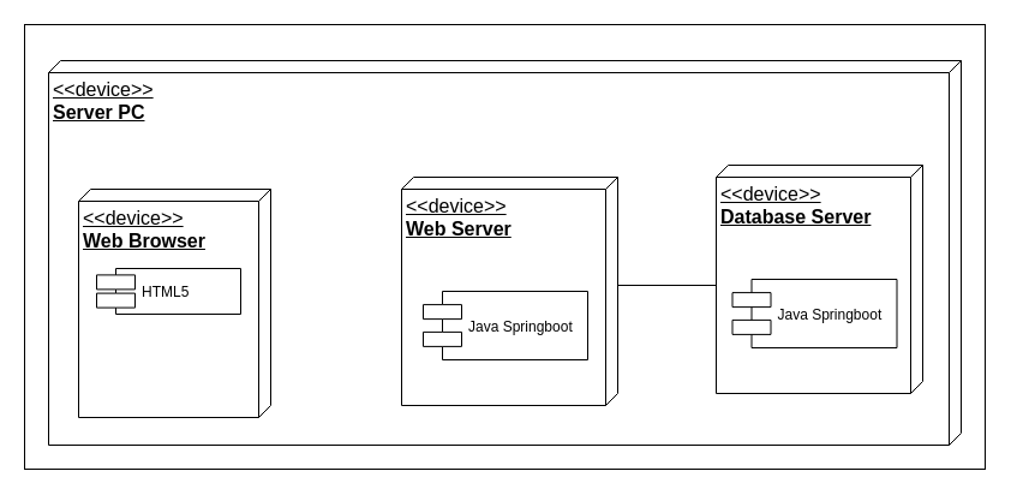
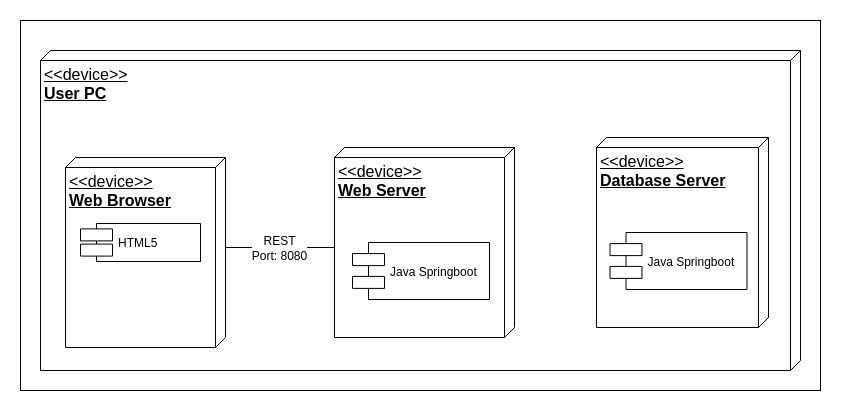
  <mxCell id="0" />
  <mxCell id="1" parent="0" />
  <mxCell id="2" value="" style="rounded=0;whiteSpace=wrap;html=1;" vertex="1" parent="1"><mxGeometry x="20" y="20" width="800" height="370" as="geometry" /></mxCell>
- <mxCell id="3" value="&lt;font style=&quot;font-size: 16px&quot;&gt;&amp;lt;&amp;lt;device&amp;gt;&amp;gt;&lt;br&gt;&lt;b&gt;Server PC&lt;/b&gt;&lt;/font&gt;" style="verticalAlign=top;align=left;spacingTop=8;spacingLeft=2;spacingRight=12;shape=cube;size=10;direction=south;fontStyle=4;html=1;" vertex="1" parent="1"><mxGeometry x="40" y="50" width="760" height="320" as="geometry" /></mxCell>
+ <mxCell id="3" value="&lt;font style=&quot;font-size: 16px&quot;&gt;&amp;lt;&amp;lt;device&amp;gt;&amp;gt;&lt;br&gt;&lt;b&gt;User PC&lt;/b&gt;&lt;/font&gt;" style="verticalAlign=top;align=left;spacingTop=8;spacingLeft=2;spacingRight=12;shape=cube;size=10;direction=south;fontStyle=4;html=1;" vertex="1" parent="1"><mxGeometry x="40" y="50" width="760" height="320" as="geometry" /></mxCell>
+ <mxCell id="4" value="" style="edgeStyle=orthogonalEdgeStyle;orthogonalLoop=1;jettySize=auto;html=1;startArrow=none;startFill=0;startSize=12;endArrow=none;endFill=0;endSize=12;strokeColor=#000000;strokeWidth=1;align=left;entryX=0;entryY=0;entryDx=100;entryDy=160;entryPerimeter=0;exitX=0;exitY=0;exitDx=90;exitDy=0;exitPerimeter=0;" edge="1" parent="1" source="6" target="8"><mxGeometry relative="1" as="geometry" /></mxCell>
+ <mxCell id="5" value="REST &lt;br&gt;Port: 8080" style="text;html=1;resizable=0;points=[];align=center;verticalAlign=middle;labelBackgroundColor=#ffffff;" vertex="1" connectable="0" parent="4"><mxGeometry x="0.281" y="-1" relative="1" as="geometry"><mxPoint x="-30" y="-1" as="offset" /></mxGeometry></mxCell>
  <mxCell id="6" value="&lt;font style=&quot;font-size: 16px&quot;&gt;&amp;lt;&amp;lt;device&amp;gt;&amp;gt;&lt;br&gt;&lt;b&gt;Web Browser&lt;/b&gt;&lt;/font&gt;" style="verticalAlign=top;align=left;spacingTop=8;spacingLeft=2;spacingRight=12;shape=cube;size=10;direction=south;fontStyle=4;html=1;" vertex="1" parent="1"><mxGeometry x="65" y="157" width="160" height="190" as="geometry" /></mxCell>
- <mxCell id="7" style="edgeStyle=orthogonalEdgeStyle;orthogonalLoop=1;jettySize=auto;html=1;exitX=0;exitY=0;exitDx=90;exitDy=0;exitPerimeter=0;startArrow=none;startFill=0;startSize=12;endArrow=none;endFill=0;endSize=12;strokeColor=#000000;strokeWidth=1;align=left;entryX=0;entryY=0;entryDx=100;entryDy=160;entryPerimeter=0;" edge="1" parent="1" source="8" target="9"><mxGeometry relative="1" as="geometry"><mxPoint x="540" y="231" as="targetPoint" /></mxGeometry></mxCell>
  <mxCell id="8" value="&lt;font style=&quot;font-size: 16px&quot;&gt;&amp;lt;&amp;lt;device&amp;gt;&amp;gt;&lt;br&gt;&lt;b&gt;Web Server&lt;/b&gt;&lt;/font&gt;" style="verticalAlign=top;align=left;spacingTop=8;spacingLeft=2;spacingRight=12;shape=cube;size=10;direction=south;fontStyle=4;html=1;" vertex="1" parent="1"><mxGeometry x="334" y="147" width="180" height="190" as="geometry" /></mxCell>
  <mxCell id="9" value="&lt;font style=&quot;font-size: 16px&quot;&gt;&amp;lt;&amp;lt;device&amp;gt;&amp;gt;&lt;br&gt;&lt;b&gt;Database Server&lt;/b&gt;&lt;/font&gt;" style="verticalAlign=top;align=left;spacingTop=8;spacingLeft=2;spacingRight=12;shape=cube;size=10;direction=south;fontStyle=4;html=1;" vertex="1" parent="1"><mxGeometry x="596" y="137" width="172" height="190" as="geometry" /></mxCell>
  <mxCell id="10" value="HTML5" style="shape=component;align=left;spacingLeft=36;" vertex="1" parent="1"><mxGeometry x="80" y="223" width="120" height="38" as="geometry" /></mxCell>
  <mxCell id="11" value="Java Springboot" style="shape=component;align=left;spacingLeft=36;" vertex="1" parent="1"><mxGeometry x="352" y="242" width="137" height="57" as="geometry" /></mxCell>
  <mxCell id="12" value="Java Springboot" style="shape=component;align=left;spacingLeft=36;" vertex="1" parent="1"><mxGeometry x="609.5" y="232" width="137" height="57" as="geometry" /></mxCell>
